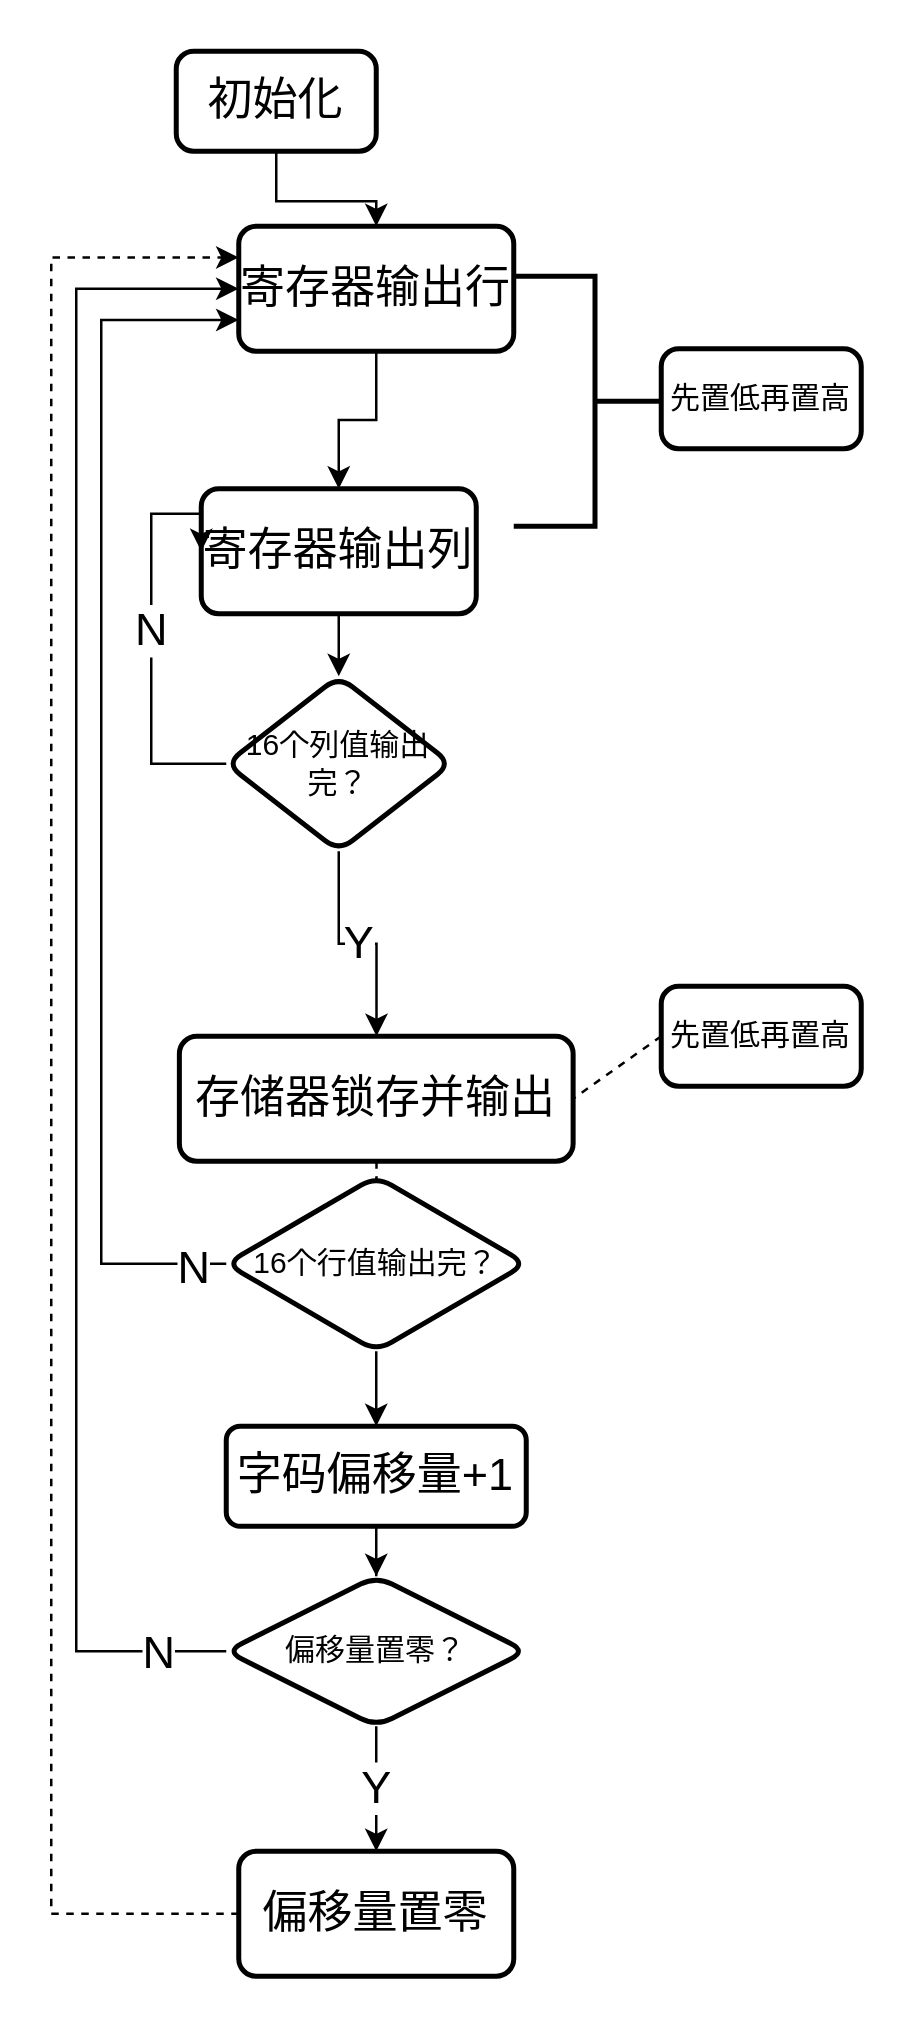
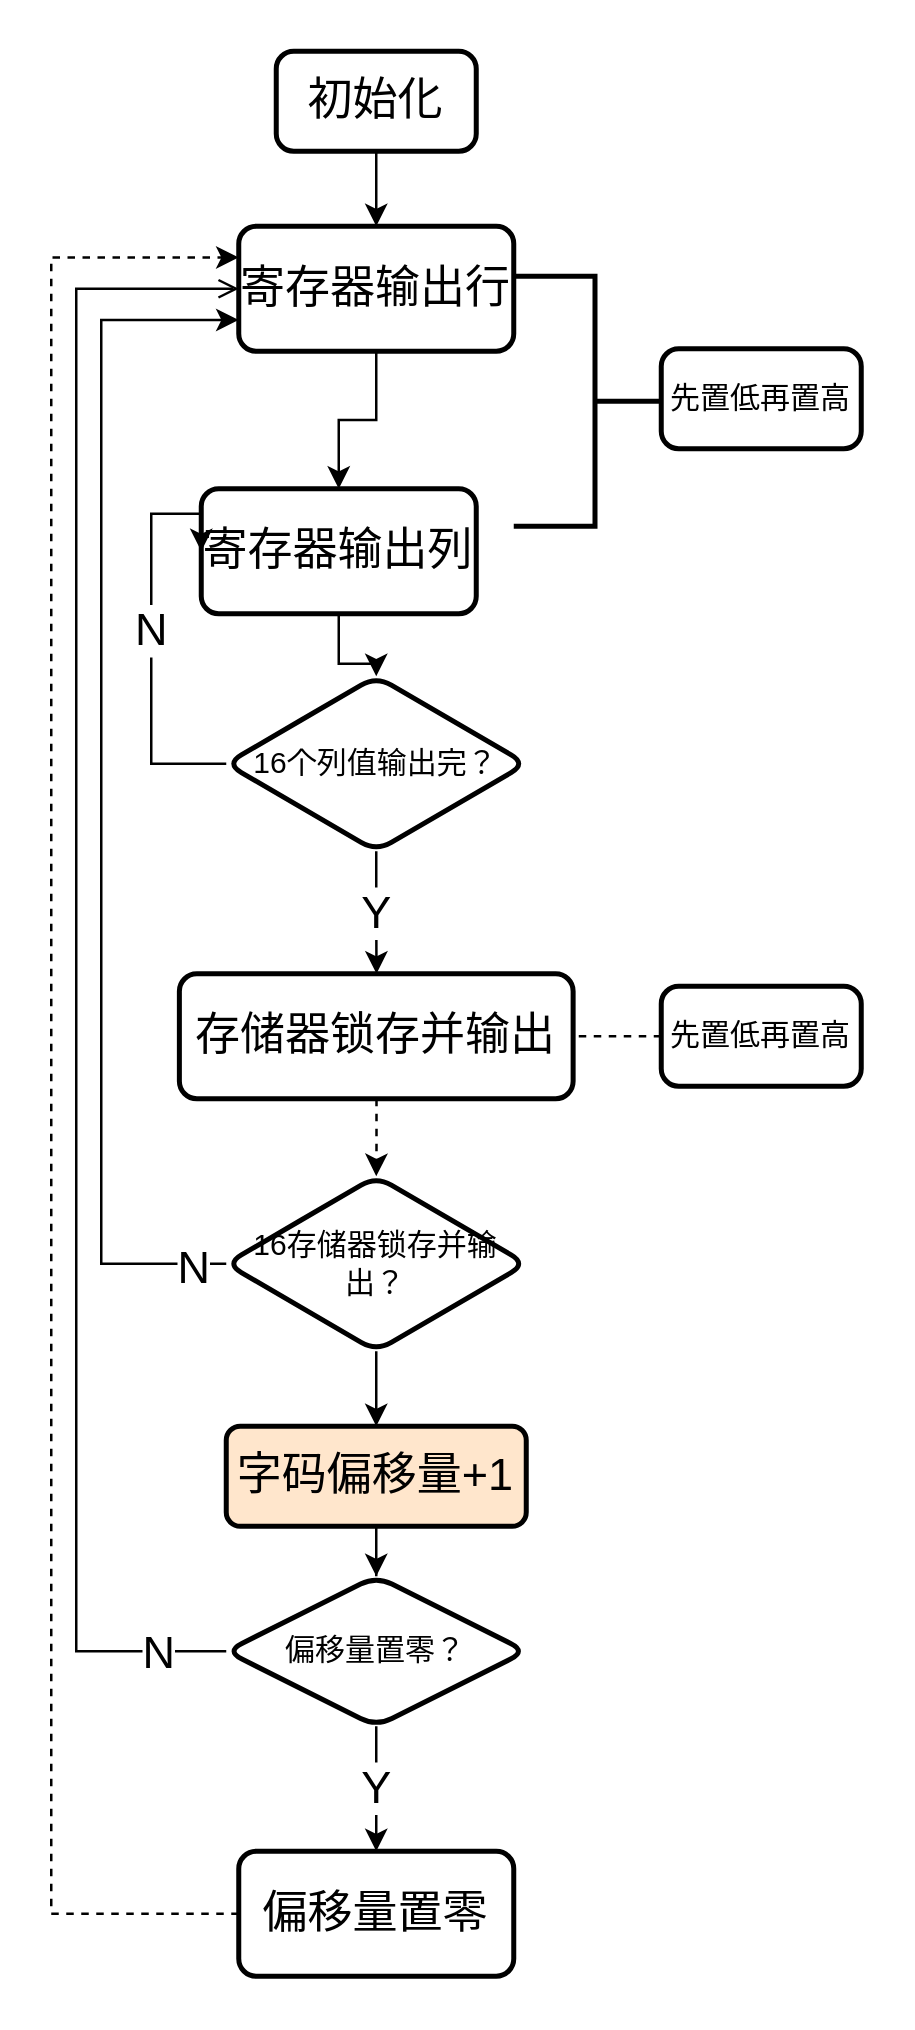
  <mxCell id="0" />
  <mxCell id="1" parent="0" />
  <mxCell id="2" value="" style="edgeStyle=orthogonalEdgeStyle;rounded=0;orthogonalLoop=1;jettySize=auto;html=1;fontSize=18;" edge="1" parent="1" source="3" target="5"><mxGeometry relative="1" as="geometry" /></mxCell>
- <mxCell id="3" value="&lt;font style=&quot;font-size: 18px&quot;&gt;初始化&lt;/font&gt;" style="rounded=1;whiteSpace=wrap;html=1;absoluteArcSize=1;arcSize=14;strokeWidth=2;" vertex="1" parent="1"><mxGeometry x="70" y="20" width="80" height="40" as="geometry" /></mxCell>
+ <mxCell id="3" value="&lt;font style=&quot;font-size: 18px&quot;&gt;初始化&lt;/font&gt;" style="rounded=1;whiteSpace=wrap;html=1;absoluteArcSize=1;arcSize=14;strokeWidth=2;" vertex="1" parent="1"><mxGeometry x="110" y="20" width="80" height="40" as="geometry" /></mxCell>
  <mxCell id="4" value="" style="edgeStyle=orthogonalEdgeStyle;rounded=0;orthogonalLoop=1;jettySize=auto;html=1;fontSize=18;entryX=0.5;entryY=0;entryDx=0;entryDy=0;" edge="1" parent="1" source="5" target="7"><mxGeometry relative="1" as="geometry" /></mxCell>
  <mxCell id="5" value="&lt;font style=&quot;font-size: 18px&quot;&gt;寄存器输出行&lt;/font&gt;" style="rounded=1;whiteSpace=wrap;html=1;absoluteArcSize=1;arcSize=14;strokeWidth=2;" vertex="1" parent="1"><mxGeometry x="95" y="90" width="110" height="50" as="geometry" /></mxCell>
  <mxCell id="6" value="" style="edgeStyle=orthogonalEdgeStyle;rounded=0;orthogonalLoop=1;jettySize=auto;html=1;fontSize=18;" edge="1" parent="1" source="7" target="10"><mxGeometry relative="1" as="geometry" /></mxCell>
  <mxCell id="7" value="&lt;font style=&quot;font-size: 18px&quot;&gt;寄存器输出列&lt;/font&gt;" style="rounded=1;whiteSpace=wrap;html=1;absoluteArcSize=1;arcSize=14;strokeWidth=2;" vertex="1" parent="1"><mxGeometry x="80" y="195" width="110" height="50" as="geometry" /></mxCell>
  <mxCell id="8" value="N" style="edgeStyle=orthogonalEdgeStyle;rounded=0;orthogonalLoop=1;jettySize=auto;html=1;fontSize=18;exitX=0;exitY=0.5;exitDx=0;exitDy=0;entryX=0;entryY=0.5;entryDx=0;entryDy=0;" edge="1" parent="1" source="10" target="7"><mxGeometry relative="1" as="geometry"><mxPoint x="90" y="200" as="targetPoint" /><Array as="points"><mxPoint x="60" y="305" /><mxPoint x="60" y="205" /></Array></mxGeometry></mxCell>
  <mxCell id="9" value="Y" style="edgeStyle=orthogonalEdgeStyle;rounded=0;orthogonalLoop=1;jettySize=auto;html=1;fontSize=18;" edge="1" parent="1" source="10" target="12"><mxGeometry relative="1" as="geometry" /></mxCell>
- <mxCell id="10" value="16个列值输出完？" style="rhombus;whiteSpace=wrap;html=1;rounded=1;strokeWidth=2;arcSize=14;" vertex="1" parent="1"><mxGeometry x="90" y="270" width="90" height="70" as="geometry" /></mxCell>
+ <mxCell id="10" value="16个列值输出完？" style="rhombus;whiteSpace=wrap;html=1;rounded=1;strokeWidth=2;arcSize=14;" vertex="1" parent="1"><mxGeometry x="90" y="270" width="120" height="70" as="geometry" /></mxCell>
  <mxCell id="11" value="" style="edgeStyle=orthogonalEdgeStyle;rounded=0;orthogonalLoop=1;jettySize=auto;html=1;fontSize=18;dashed=1;" edge="1" parent="1" source="12" target="16"><mxGeometry relative="1" as="geometry" /></mxCell>
- <mxCell id="12" value="&lt;font style=&quot;font-size: 18px&quot;&gt;存储器锁存并输出&lt;/font&gt;" style="whiteSpace=wrap;html=1;rounded=1;strokeWidth=2;arcSize=14;" vertex="1" parent="1"><mxGeometry x="71.25" y="414" width="157.5" height="50" as="geometry" /></mxCell>
+ <mxCell id="12" value="&lt;font style=&quot;font-size: 18px&quot;&gt;存储器锁存并输出&lt;/font&gt;" style="whiteSpace=wrap;html=1;rounded=1;strokeWidth=2;arcSize=14;" vertex="1" parent="1"><mxGeometry x="71.25" y="389" width="157.5" height="50" as="geometry" /></mxCell>
  <mxCell id="13" style="edgeStyle=orthogonalEdgeStyle;rounded=0;orthogonalLoop=1;jettySize=auto;html=1;entryX=0;entryY=0.75;entryDx=0;entryDy=0;fontSize=18;exitX=0;exitY=0.5;exitDx=0;exitDy=0;" edge="1" parent="1" source="16" target="5"><mxGeometry relative="1" as="geometry"><mxPoint x="150" y="680" as="sourcePoint" /><Array as="points"><mxPoint x="40" y="505" /><mxPoint x="40" y="128" /></Array></mxGeometry></mxCell>
  <mxCell id="14" value="N" style="edgeLabel;html=1;align=center;verticalAlign=middle;resizable=0;points=[];fontSize=18;" vertex="1" connectable="0" parent="13"><mxGeometry x="-0.942" y="1" relative="1" as="geometry"><mxPoint as="offset" /></mxGeometry></mxCell>
  <mxCell id="15" value="" style="edgeStyle=orthogonalEdgeStyle;rounded=0;orthogonalLoop=1;jettySize=auto;html=1;fontSize=18;" edge="1" parent="1" source="16" target="18"><mxGeometry relative="1" as="geometry" /></mxCell>
- <mxCell id="16" value="16个行值输出完？" style="rhombus;whiteSpace=wrap;html=1;rounded=1;strokeWidth=2;arcSize=14;" vertex="1" parent="1"><mxGeometry x="90" y="470" width="120" height="70" as="geometry" /></mxCell>
+ <mxCell id="16" value="16存储器锁存并输出？" style="rhombus;whiteSpace=wrap;html=1;rounded=1;strokeWidth=2;arcSize=14;" vertex="1" parent="1"><mxGeometry x="90" y="470" width="120" height="70" as="geometry" /></mxCell>
  <mxCell id="17" value="" style="edgeStyle=orthogonalEdgeStyle;rounded=0;orthogonalLoop=1;jettySize=auto;html=1;fontSize=18;" edge="1" parent="1" source="18" target="22"><mxGeometry relative="1" as="geometry" /></mxCell>
- <mxCell id="18" value="&lt;font style=&quot;font-size: 18px&quot;&gt;字码偏移量+1&lt;/font&gt;" style="whiteSpace=wrap;html=1;rounded=1;strokeWidth=2;arcSize=14;" vertex="1" parent="1"><mxGeometry x="90" y="570" width="120" height="40" as="geometry" /></mxCell>
- <mxCell id="19" style="edgeStyle=orthogonalEdgeStyle;rounded=0;orthogonalLoop=1;jettySize=auto;html=1;exitX=0;exitY=0.5;exitDx=0;exitDy=0;fontSize=18;entryX=0;entryY=0.5;entryDx=0;entryDy=0;" edge="1" parent="1" source="22" target="5"><mxGeometry relative="1" as="geometry"><mxPoint x="90" y="115" as="targetPoint" /><Array as="points"><mxPoint x="30" y="660" /><mxPoint x="30" y="115" /></Array></mxGeometry></mxCell>
+ <mxCell id="18" value="&lt;font style=&quot;font-size: 18px&quot;&gt;字码偏移量+1&lt;/font&gt;" style="whiteSpace=wrap;html=1;rounded=1;strokeWidth=2;arcSize=14;fillColor=#ffe6cc;" vertex="1" parent="1"><mxGeometry x="90" y="570" width="120" height="40" as="geometry" /></mxCell>
+ <mxCell id="19" style="edgeStyle=orthogonalEdgeStyle;rounded=0;orthogonalLoop=1;jettySize=auto;html=1;exitX=0;exitY=0.5;exitDx=0;exitDy=0;fontSize=18;entryX=0;entryY=0.5;entryDx=0;entryDy=0;endArrow=open;" edge="1" parent="1" source="22" target="5"><mxGeometry relative="1" as="geometry"><mxPoint x="90" y="115" as="targetPoint" /><Array as="points"><mxPoint x="30" y="660" /><mxPoint x="30" y="115" /></Array></mxGeometry></mxCell>
  <mxCell id="20" value="N" style="edgeLabel;html=1;align=center;verticalAlign=middle;resizable=0;points=[];fontSize=18;" vertex="1" connectable="0" parent="19"><mxGeometry x="-0.844" relative="1" as="geometry"><mxPoint x="24" as="offset" /></mxGeometry></mxCell>
  <mxCell id="21" value="Y" style="edgeStyle=orthogonalEdgeStyle;rounded=0;orthogonalLoop=1;jettySize=auto;html=1;fontSize=18;" edge="1" parent="1" source="22" target="24"><mxGeometry relative="1" as="geometry" /></mxCell>
  <mxCell id="22" value="偏移量置零？" style="rhombus;whiteSpace=wrap;html=1;rounded=1;strokeWidth=2;arcSize=14;" vertex="1" parent="1"><mxGeometry x="90" y="630" width="120" height="60" as="geometry" /></mxCell>
  <mxCell id="23" style="edgeStyle=orthogonalEdgeStyle;rounded=0;orthogonalLoop=1;jettySize=auto;html=1;fontSize=18;entryX=0;entryY=0.25;entryDx=0;entryDy=0;exitX=0;exitY=0.5;exitDx=0;exitDy=0;dashed=1;" edge="1" parent="1" source="24" target="5"><mxGeometry relative="1" as="geometry"><mxPoint x="-70" y="290" as="targetPoint" /><Array as="points"><mxPoint x="20" y="765" /><mxPoint x="20" y="103" /></Array></mxGeometry></mxCell>
  <mxCell id="24" value="&lt;span style=&quot;font-size: 18px&quot;&gt;偏移量置零&lt;/span&gt;" style="rounded=1;whiteSpace=wrap;html=1;absoluteArcSize=1;arcSize=14;strokeWidth=2;" vertex="1" parent="1"><mxGeometry x="95" y="740" width="110" height="50" as="geometry" /></mxCell>
  <mxCell id="25" value="" style="strokeWidth=2;html=1;shape=mxgraph.flowchart.annotation_2;align=left;labelPosition=right;pointerEvents=1;fontSize=18;direction=west;" vertex="1" parent="1"><mxGeometry x="205" y="110" width="65" height="100" as="geometry" /></mxCell>
  <mxCell id="26" value="&lt;font style=&quot;font-size: 12px&quot;&gt;先置低再置高&lt;/font&gt;" style="rounded=1;whiteSpace=wrap;html=1;absoluteArcSize=1;arcSize=14;strokeWidth=2;" vertex="1" parent="1"><mxGeometry x="264" y="139" width="80" height="40" as="geometry" /></mxCell>
  <mxCell id="27" value="&lt;font style=&quot;font-size: 12px&quot;&gt;先置低再置高&lt;/font&gt;" style="rounded=1;whiteSpace=wrap;html=1;absoluteArcSize=1;arcSize=14;strokeWidth=2;" vertex="1" parent="1"><mxGeometry x="264" y="394" width="80" height="40" as="geometry" /></mxCell>
  <mxCell id="28" value="" style="endArrow=none;dashed=1;html=1;rounded=0;fontSize=12;entryX=1;entryY=0.5;entryDx=0;entryDy=0;exitX=0;exitY=0.5;exitDx=0;exitDy=0;" edge="1" parent="1" source="27" target="12"><mxGeometry width="50" height="50" relative="1" as="geometry"><mxPoint x="-40" y="580" as="sourcePoint" /><mxPoint x="10" y="530" as="targetPoint" /></mxGeometry></mxCell>
